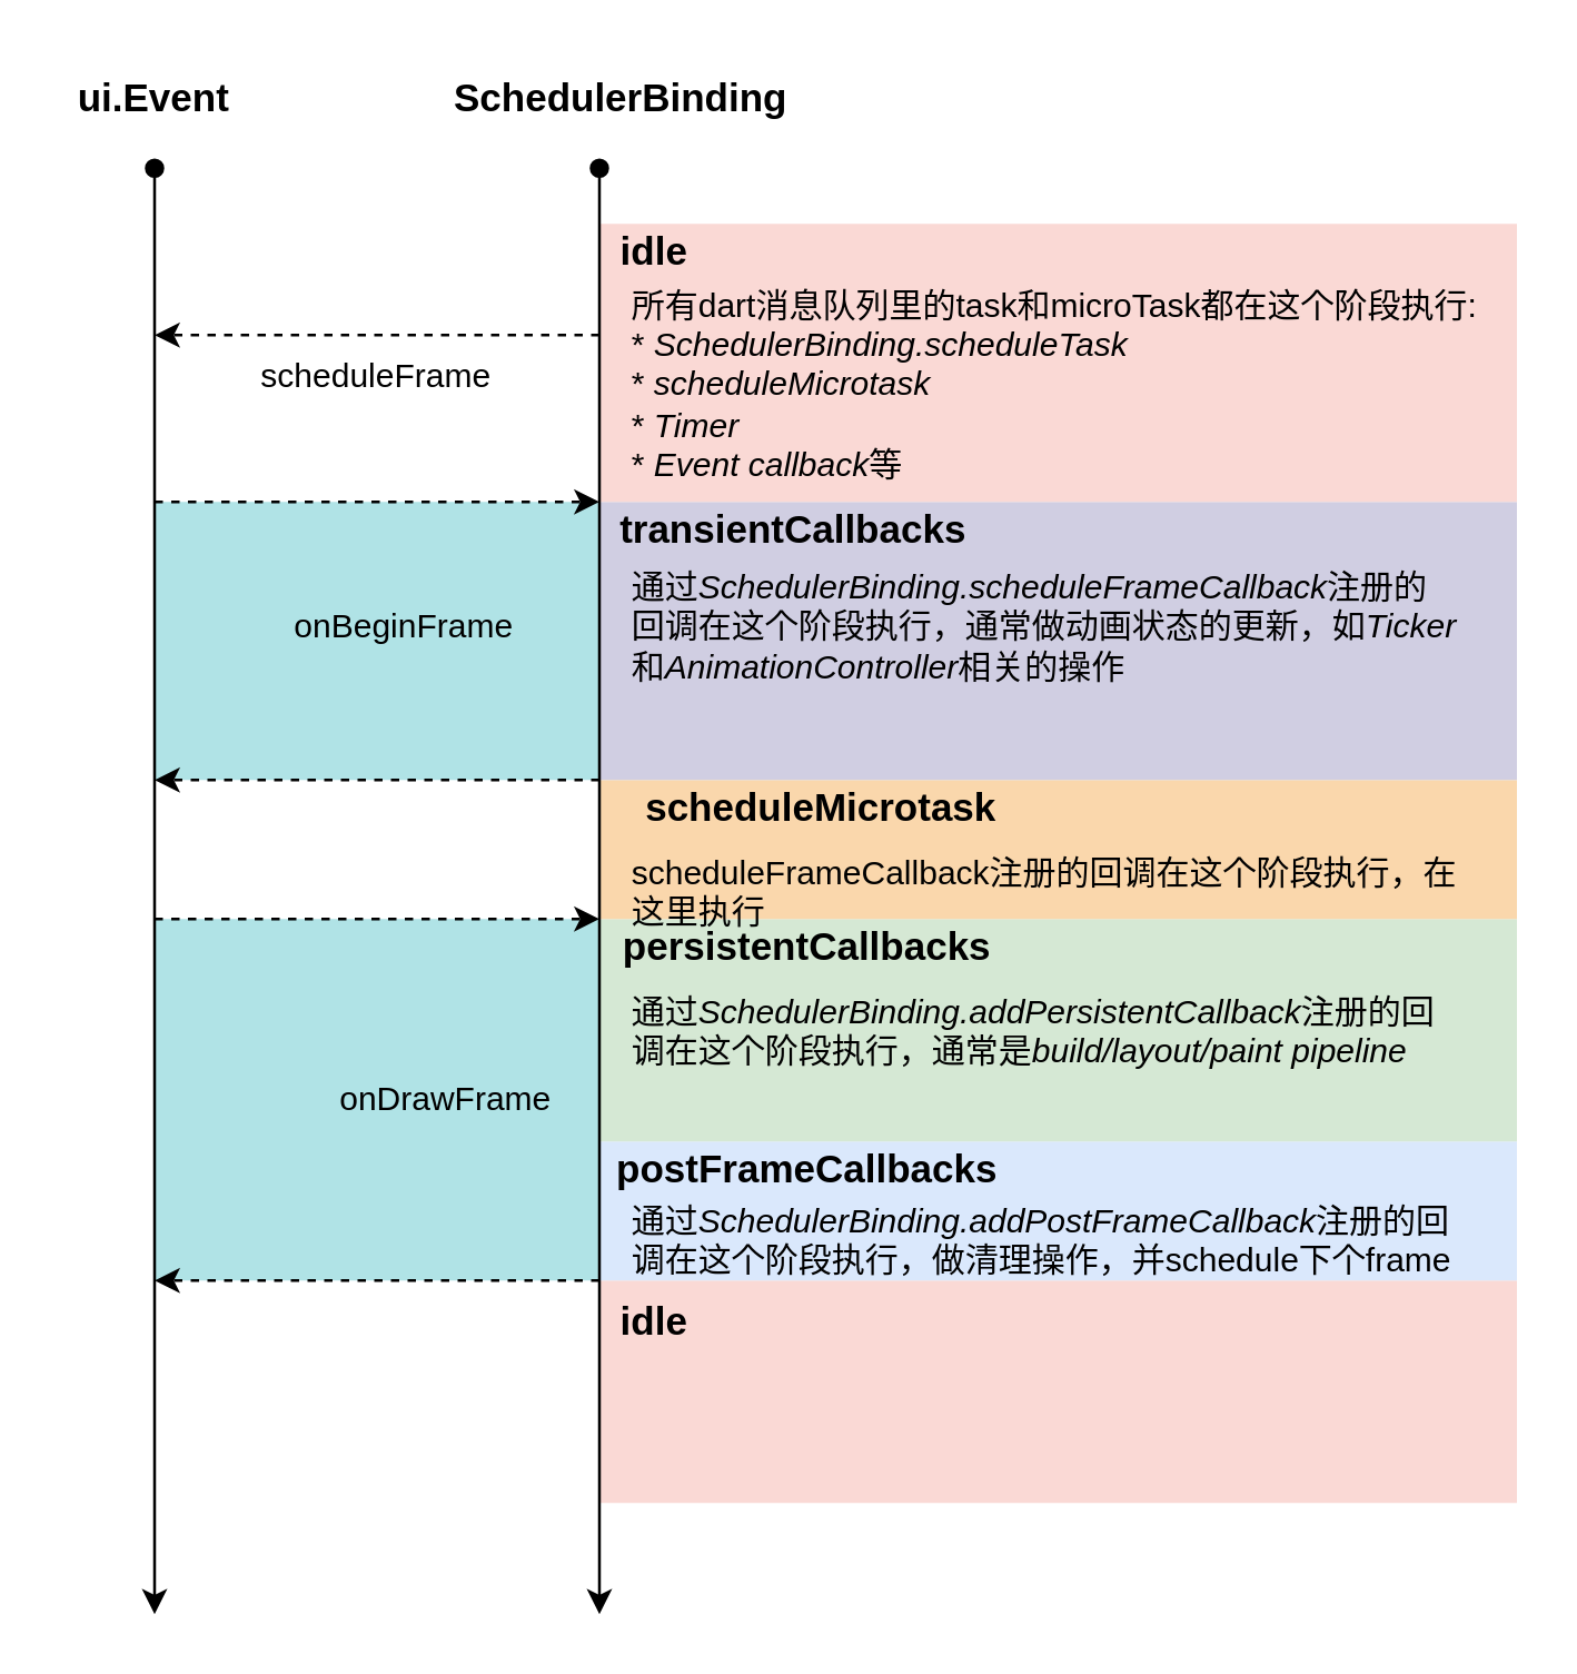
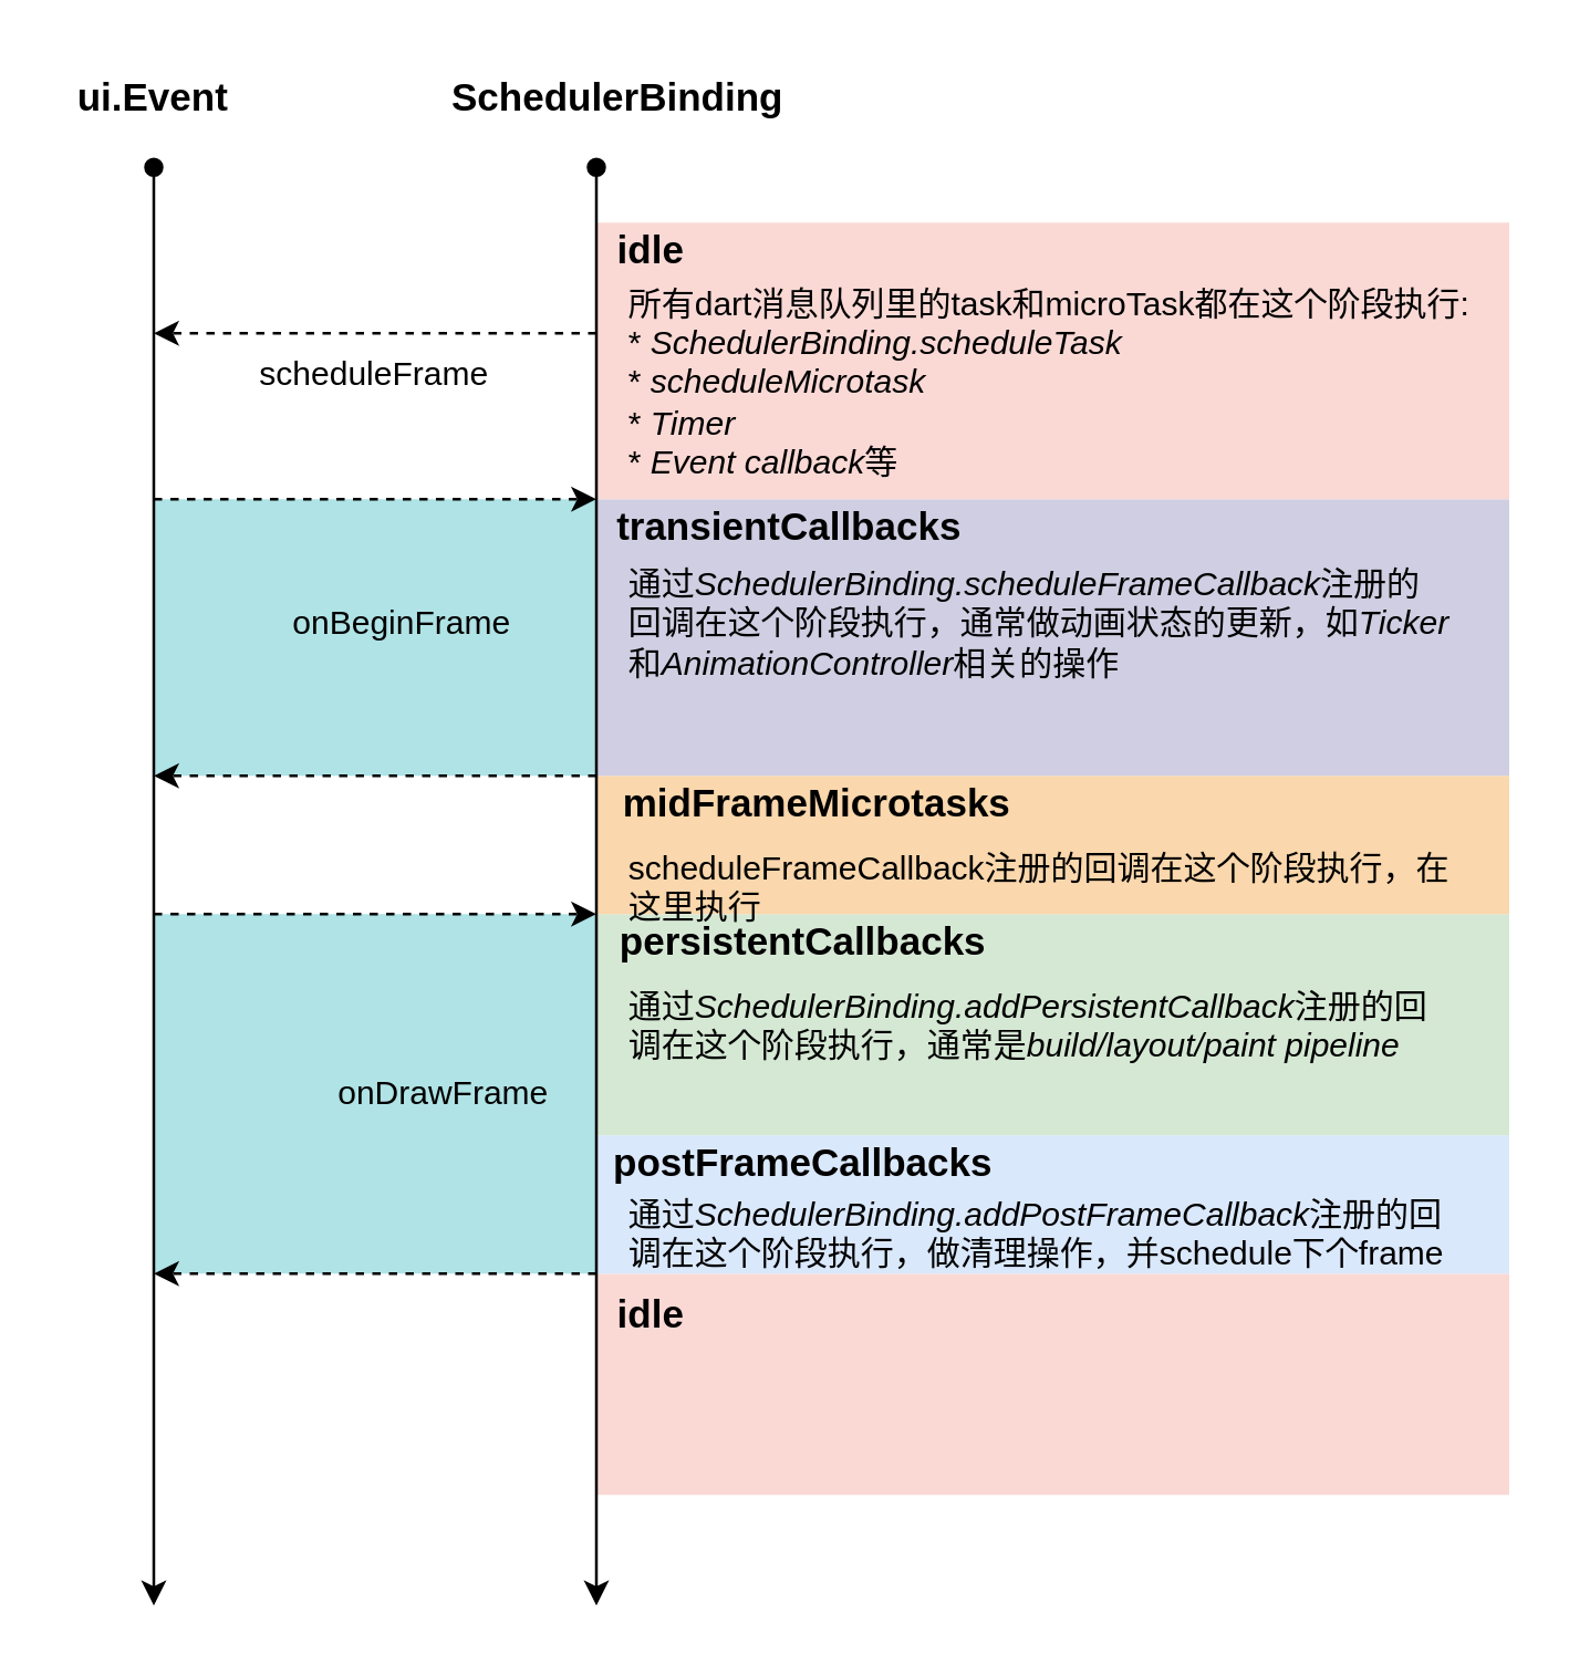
  <mxCell id="0" />
  <mxCell id="1" parent="0" />
  <mxCell id="2" value="" style="rounded=0;whiteSpace=wrap;html=1;fontSize=14;fillColor=#fad9d5;strokeColor=none;" parent="1" vertex="1"><mxGeometry x="215" y="460" width="330" height="80" as="geometry" /></mxCell>
  <mxCell id="3" value="" style="rounded=0;whiteSpace=wrap;html=1;fontSize=14;fillColor=#dae8fc;strokeColor=none;" parent="1" vertex="1"><mxGeometry x="215" y="410" width="330" height="50" as="geometry" /></mxCell>
  <mxCell id="4" value="" style="rounded=0;whiteSpace=wrap;html=1;fontSize=14;fillColor=#d5e8d4;strokeColor=none;" parent="1" vertex="1"><mxGeometry x="215" y="330" width="330" height="80" as="geometry" /></mxCell>
  <mxCell id="5" value="" style="rounded=0;whiteSpace=wrap;html=1;fontSize=14;fillColor=#fad7ac;strokeColor=none;" parent="1" vertex="1"><mxGeometry x="215" y="280" width="330" height="50" as="geometry" /></mxCell>
  <mxCell id="6" value="" style="rounded=0;whiteSpace=wrap;html=1;fontSize=14;fillColor=#d0cee2;strokeColor=none;" parent="1" vertex="1"><mxGeometry x="215" y="180" width="330" height="100" as="geometry" /></mxCell>
  <mxCell id="7" value="" style="rounded=0;whiteSpace=wrap;html=1;fontSize=14;fillColor=#fad9d5;strokeColor=none;" parent="1" vertex="1"><mxGeometry x="215" y="80" width="330" height="100" as="geometry" /></mxCell>
  <mxCell id="8" value="" style="rounded=0;whiteSpace=wrap;html=1;fillColor=#b0e3e6;strokeColor=none;" parent="1" vertex="1"><mxGeometry x="55" y="330" width="160" height="130" as="geometry" /></mxCell>
  <mxCell id="9" value="" style="rounded=0;whiteSpace=wrap;html=1;fillColor=#b0e3e6;strokeColor=none;" parent="1" vertex="1"><mxGeometry x="55" y="180" width="160" height="100" as="geometry" /></mxCell>
  <mxCell id="10" value="" style="endArrow=classic;html=1;startArrow=oval;startFill=1;" parent="1" edge="1"><mxGeometry width="50" height="50" relative="1" as="geometry"><mxPoint x="55" y="60" as="sourcePoint" /><mxPoint x="55" y="580" as="targetPoint" /></mxGeometry></mxCell>
  <mxCell id="11" value="" style="endArrow=classic;html=1;startArrow=oval;startFill=1;" parent="1" edge="1"><mxGeometry width="50" height="50" relative="1" as="geometry"><mxPoint x="215" y="60" as="sourcePoint" /><mxPoint x="215" y="580" as="targetPoint" /></mxGeometry></mxCell>
  <mxCell id="12" value="" style="endArrow=classic;html=1;dashed=1;" parent="1" edge="1"><mxGeometry width="50" height="50" relative="1" as="geometry"><mxPoint x="215" y="120" as="sourcePoint" /><mxPoint x="55" y="120" as="targetPoint" /></mxGeometry></mxCell>
  <mxCell id="13" value="" style="endArrow=classic;html=1;dashed=1;" parent="1" edge="1"><mxGeometry width="50" height="50" relative="1" as="geometry"><mxPoint x="55" y="180" as="sourcePoint" /><mxPoint x="215" y="180" as="targetPoint" /></mxGeometry></mxCell>
  <mxCell id="14" value="" style="endArrow=classic;html=1;dashed=1;" parent="1" edge="1"><mxGeometry width="50" height="50" relative="1" as="geometry"><mxPoint x="215" y="280" as="sourcePoint" /><mxPoint x="55" y="280" as="targetPoint" /></mxGeometry></mxCell>
  <mxCell id="15" value="" style="endArrow=classic;html=1;dashed=1;" parent="1" edge="1"><mxGeometry width="50" height="50" relative="1" as="geometry"><mxPoint x="55" y="330" as="sourcePoint" /><mxPoint x="215" y="330" as="targetPoint" /></mxGeometry></mxCell>
  <mxCell id="16" value="" style="endArrow=classic;html=1;dashed=1;" parent="1" edge="1"><mxGeometry width="50" height="50" relative="1" as="geometry"><mxPoint x="215" y="460" as="sourcePoint" /><mxPoint x="55" y="460" as="targetPoint" /></mxGeometry></mxCell>
  <mxCell id="17" value="onBeginFrame" style="text;html=1;strokeColor=none;fillColor=none;align=center;verticalAlign=middle;whiteSpace=wrap;rounded=0;" parent="1" vertex="1"><mxGeometry x="100" y="210" width="90" height="30" as="geometry" /></mxCell>
  <mxCell id="18" value="onDrawFrame" style="text;html=1;strokeColor=none;fillColor=none;align=center;verticalAlign=middle;whiteSpace=wrap;rounded=0;" parent="1" vertex="1"><mxGeometry x="115" y="380" width="90" height="30" as="geometry" /></mxCell>
  <mxCell id="19" value="scheduleFrame" style="text;html=1;strokeColor=none;fillColor=none;align=center;verticalAlign=middle;whiteSpace=wrap;rounded=0;" parent="1" vertex="1"><mxGeometry x="90" y="120" width="90" height="30" as="geometry" /></mxCell>
  <mxCell id="20" value="ui.Event" style="text;html=1;strokeColor=none;fillColor=none;align=center;verticalAlign=middle;whiteSpace=wrap;rounded=0;fontStyle=1;fontSize=14;" parent="1" vertex="1"><mxGeometry x="20" y="20" width="70" height="30" as="geometry" /></mxCell>
  <mxCell id="21" value="SchedulerBinding" style="text;html=1;strokeColor=none;fillColor=none;align=center;verticalAlign=middle;whiteSpace=wrap;rounded=0;fontStyle=1;fontSize=14;" parent="1" vertex="1"><mxGeometry x="155" y="20" width="136" height="30" as="geometry" /></mxCell>
  <mxCell id="22" value="idle" style="text;html=1;strokeColor=none;fillColor=none;align=center;verticalAlign=middle;whiteSpace=wrap;rounded=0;fontSize=14;fontStyle=1" parent="1" vertex="1"><mxGeometry x="215" y="80" width="40" height="20" as="geometry" /></mxCell>
  <mxCell id="23" value="所有dart消息队列里的task和microTask都在这个阶段执行:&lt;br&gt;* &lt;i&gt;SchedulerBinding.scheduleTask&lt;/i&gt;&lt;br&gt;&lt;div&gt;* &lt;i&gt;scheduleMicrotask&lt;/i&gt;&lt;/div&gt;&lt;div&gt;*&lt;i&gt; Timer&lt;/i&gt;&lt;/div&gt;&lt;div&gt;* &lt;i&gt;Event callback&lt;/i&gt;等&lt;/div&gt;" style="text;html=1;strokeColor=none;fillColor=none;align=left;verticalAlign=middle;whiteSpace=wrap;rounded=0;fontSize=12;" parent="1" vertex="1"><mxGeometry x="225" y="93" width="320" height="90" as="geometry" /></mxCell>
  <mxCell id="24" value="transientCallbacks" style="text;html=1;strokeColor=none;fillColor=none;align=center;verticalAlign=middle;whiteSpace=wrap;rounded=0;fontSize=14;fontStyle=1" parent="1" vertex="1"><mxGeometry x="215" y="180" width="140" height="20" as="geometry" /></mxCell>
  <mxCell id="25" value="通过&lt;i&gt;SchedulerBinding.scheduleFrameCallback&lt;/i&gt;注册的回调在这个阶段执行，通常做动画状态的更新，如&lt;i&gt;Ticker&lt;/i&gt;和&lt;i&gt;AnimationController&lt;/i&gt;相关的操作" style="text;html=1;strokeColor=none;fillColor=none;align=left;verticalAlign=top;whiteSpace=wrap;rounded=0;fontSize=12;" parent="1" vertex="1"><mxGeometry x="225" y="197" width="300" height="70" as="geometry" /></mxCell>
- <mxCell id="26" value="scheduleMicrotask" style="text;html=1;strokeColor=none;fillColor=none;align=center;verticalAlign=middle;whiteSpace=wrap;rounded=0;fontSize=14;fontStyle=1" parent="1" vertex="1"><mxGeometry x="215" y="280" width="160" height="20" as="geometry" /></mxCell>
+ <mxCell id="26" value="midFrameMicrotasks" style="text;html=1;strokeColor=none;fillColor=none;align=center;verticalAlign=middle;whiteSpace=wrap;rounded=0;fontSize=14;fontStyle=1" parent="1" vertex="1"><mxGeometry x="215" y="280" width="160" height="20" as="geometry" /></mxCell>
  <mxCell id="27" value="scheduleFrameCallback注册的回调在这个阶段执行，在这里执行" style="text;html=1;strokeColor=none;fillColor=none;align=left;verticalAlign=top;whiteSpace=wrap;rounded=0;fontSize=12;" parent="1" vertex="1"><mxGeometry x="225" y="300" width="310" height="40" as="geometry" /></mxCell>
  <mxCell id="28" value="persistentCallbacks" style="text;html=1;strokeColor=none;fillColor=none;align=center;verticalAlign=middle;whiteSpace=wrap;rounded=0;fontSize=14;fontStyle=1" parent="1" vertex="1"><mxGeometry x="215" y="330" width="150" height="20" as="geometry" /></mxCell>
  <mxCell id="29" value="通过&lt;i&gt;SchedulerBinding.addPersistentCallback&lt;/i&gt;注册的回调在这个阶段执行，通常是&lt;i&gt;build/layout/paint pipeline&lt;/i&gt;" style="text;html=1;strokeColor=none;fillColor=none;align=left;verticalAlign=top;whiteSpace=wrap;rounded=0;fontSize=12;" parent="1" vertex="1"><mxGeometry x="225" y="350" width="300" height="50" as="geometry" /></mxCell>
  <mxCell id="30" value="postFrameCallbacks" style="text;html=1;strokeColor=none;fillColor=none;align=center;verticalAlign=middle;whiteSpace=wrap;rounded=0;fontSize=14;fontStyle=1" parent="1" vertex="1"><mxGeometry x="215" y="410" width="150" height="20" as="geometry" /></mxCell>
  <mxCell id="31" value="通过&lt;i&gt;SchedulerBinding.addPostFrameCallback&lt;/i&gt;注册的回调在这个阶段执行，做清理操作，并schedule下个frame" style="text;html=1;strokeColor=none;fillColor=none;align=left;verticalAlign=top;whiteSpace=wrap;rounded=0;fontSize=12;" parent="1" vertex="1"><mxGeometry x="225" y="425" width="300" height="40" as="geometry" /></mxCell>
  <mxCell id="32" value="idle" style="text;html=1;strokeColor=none;fillColor=none;align=center;verticalAlign=middle;whiteSpace=wrap;rounded=0;fontSize=14;fontStyle=1" parent="1" vertex="1"><mxGeometry x="215" y="465" width="40" height="20" as="geometry" /></mxCell>
